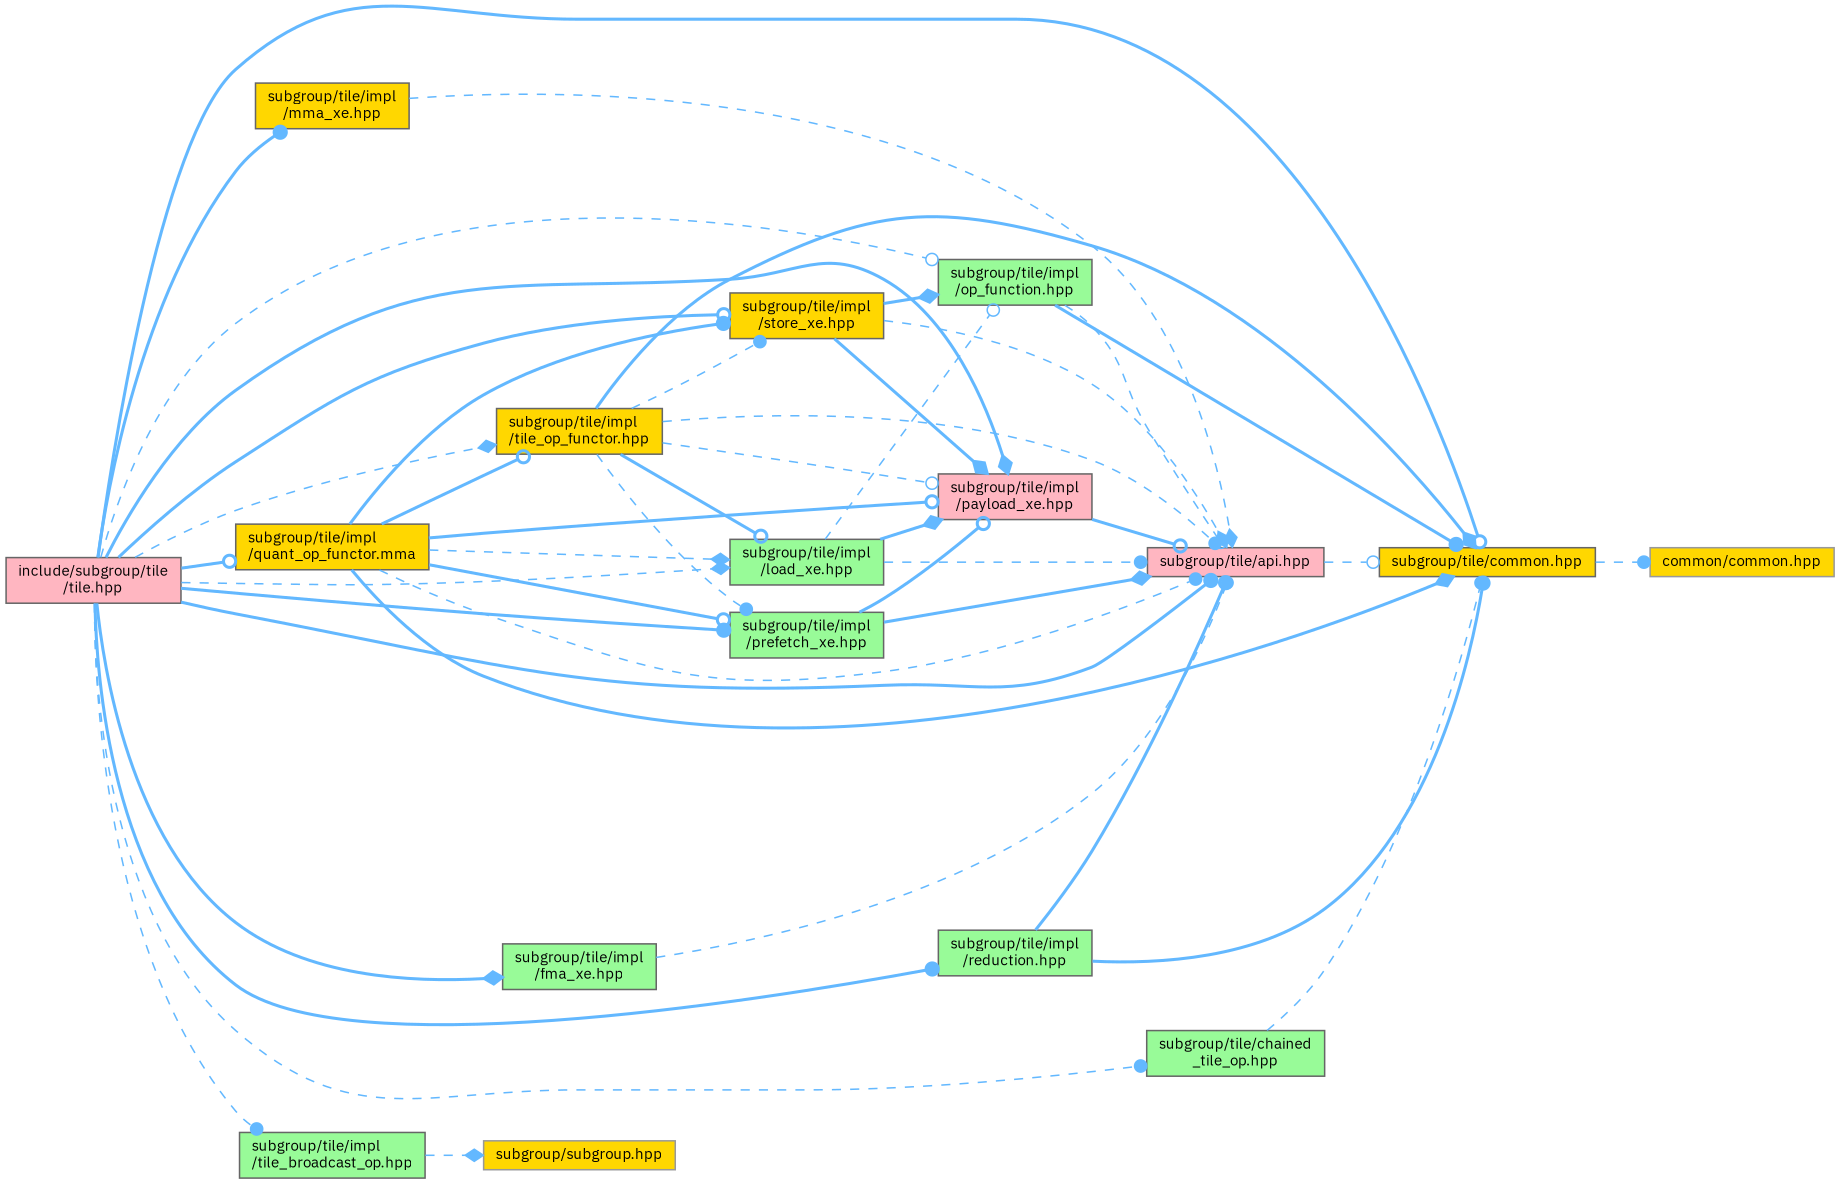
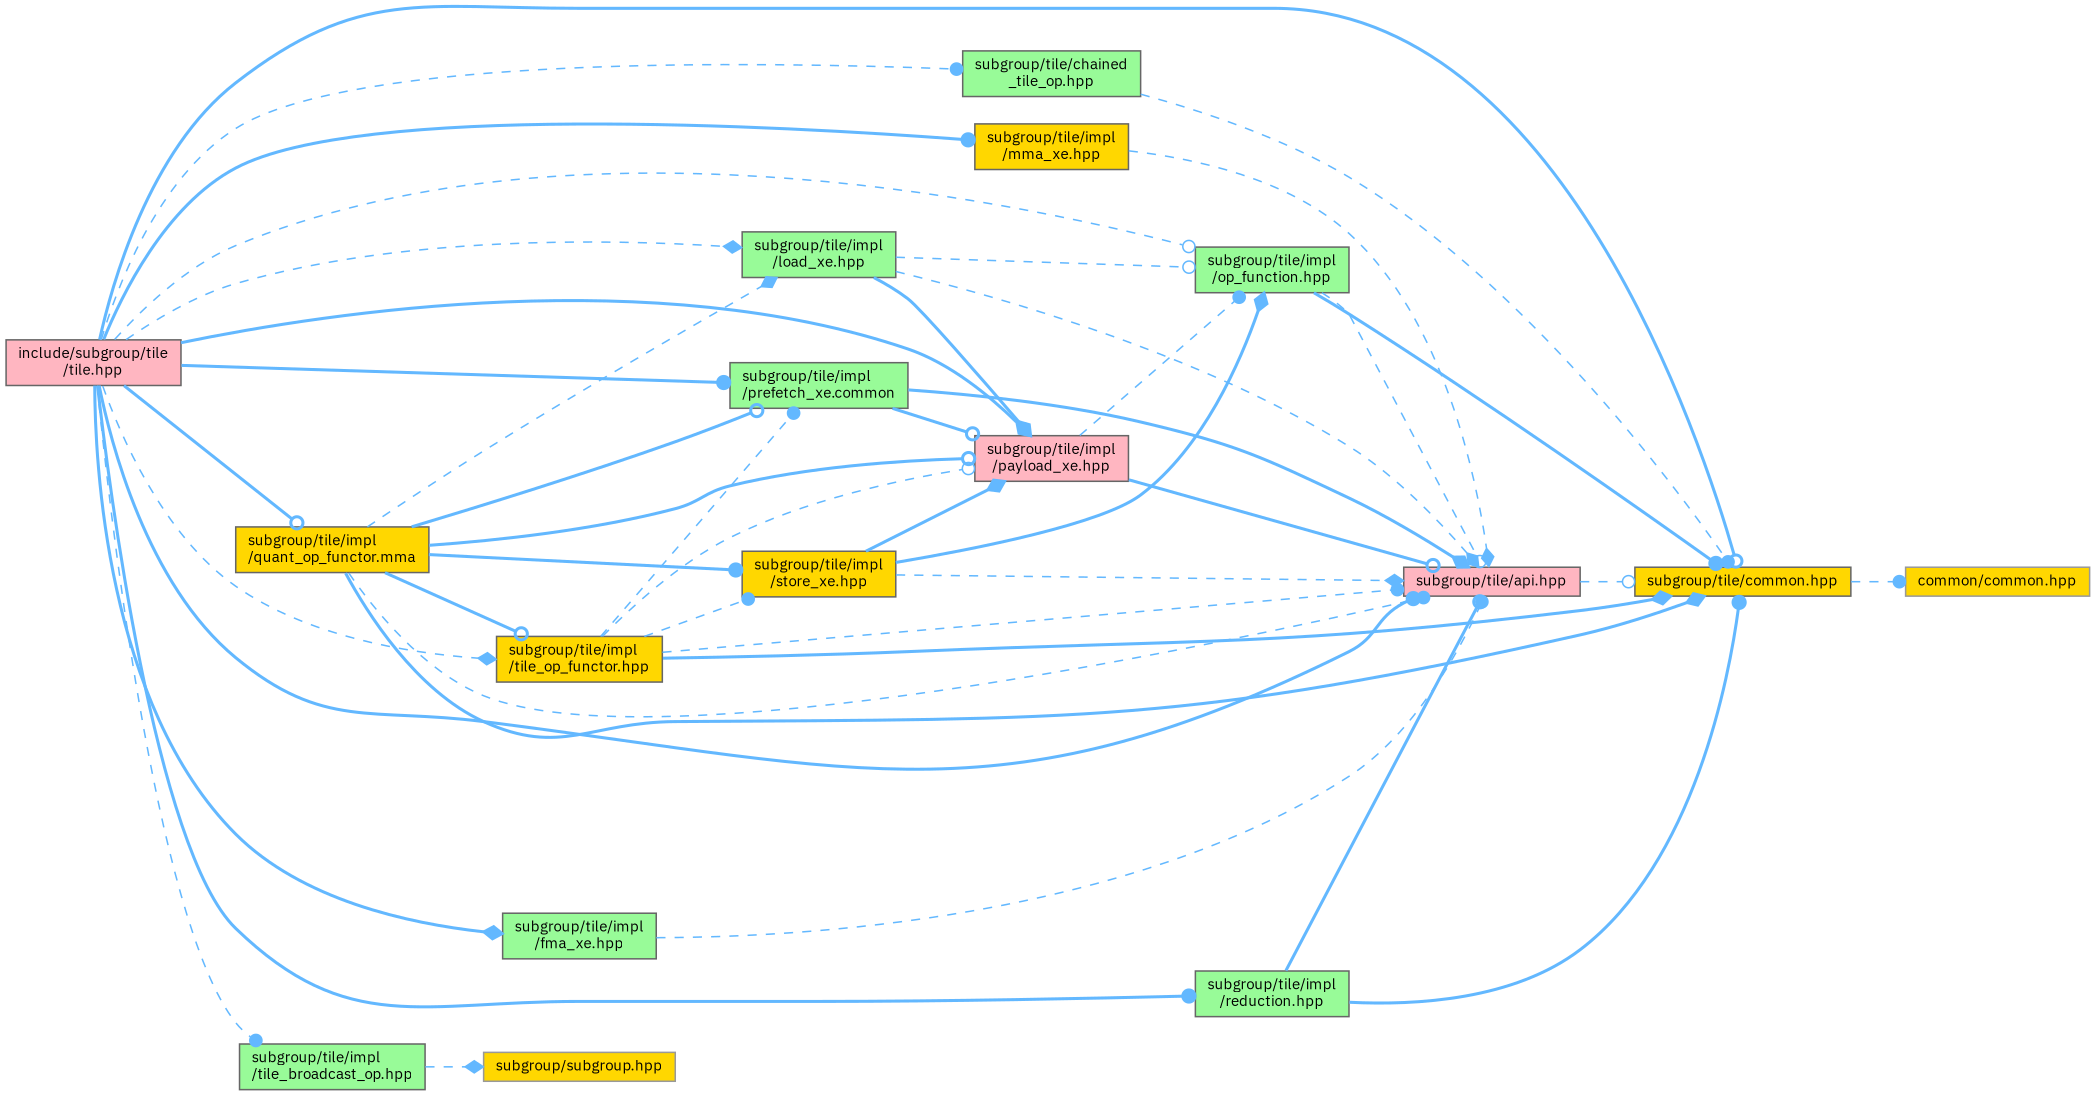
  digraph {
    fontname="IBM Plex Sans"
    rankdir=LR
    node [color=grey40 fillcolor=gold fontname="IBM Plex Sans" fontsize=10 shape=box style=filled]
    edge [arrowhead=dot color=steelblue1 fontname="IBM Plex Sans" fontsize=10 labelfontname=Helvetica labelfontsize=10 style=bold]
    n1 [color=gray40 fillcolor=lightpink fontcolor=black height=0.2 label="include/subgroup/tile\l/tile.hpp" width=0.4]
    n2 [fillcolor=lightpink height=0.2 label="subgroup/tile/api.hpp" width=0.4]
    n3 [height=0.2 label="subgroup/tile/common.hpp" width=0.4]
    n4 [fillcolor=palegreen height=0.2 label="subgroup/tile/chained\l_tile_op.hpp" width=0.4]
    n5 [fillcolor=palegreen height=0.2 label="subgroup/tile/impl\l/fma_xe.hpp" width=0.4]
    n6 [fillcolor=palegreen height=0.2 label="subgroup/tile/impl\l/load_xe.hpp" width=0.4]
    n7 [fillcolor=palegreen height=0.2 label="subgroup/tile/impl\l/op_function.hpp" width=0.4]
    n8 [fillcolor=lightpink height=0.2 label="subgroup/tile/impl\l/payload_xe.hpp" width=0.4]
    n9 [height=0.2 label="subgroup/tile/impl\l/mma_xe.hpp" width=0.4]
-   n10 [fillcolor=palegreen height=0.2 label="subgroup/tile/impl\l/prefetch_xe.hpp" width=0.4]
+   n10 [fillcolor=palegreen height=0.2 label="subgroup/tile/impl\l/prefetch_xe.common" width=0.4]
    n11 [height=0.2 label="subgroup/tile/impl\l/quant_op_functor.mma" width=0.4]
    n12 [height=0.2 label="subgroup/tile/impl\l/store_xe.hpp" width=0.4]
    n13 [height=0.2 label="subgroup/tile/impl\l/tile_op_functor.hpp" width=0.4]
    n14 [fillcolor=palegreen height=0.2 label="subgroup/tile/impl\l/reduction.hpp" width=0.4]
    n15 [fillcolor=palegreen height=0.2 label="subgroup/tile/impl\l/tile_broadcast_op.hpp" width=0.4]
    n16 [color=grey60 height=0.2 label="common/common.hpp" width=0.4]
    n17 [color=grey60 height=0.2 label="subgroup/subgroup.hpp" width=0.4]
    n1 -> n2
    n1 -> n3 [arrowhead=odot]
    n1 -> n4 [style=dashed]
    n1 -> n5 [arrowhead=diamond]
    n1 -> n6 [arrowhead=diamond style=dashed]
    n1 -> n7 [arrowhead=odot style=dashed]
    n1 -> n8 [arrowhead=diamond]
    n1 -> n9
    n1 -> n10
    n1 -> n11 [arrowhead=odot]
-   n1 -> n12 [arrowhead=odot]
    n1 -> n13 [arrowhead=diamond style=dashed]
    n1 -> n14
    n1 -> n15 [style=dashed]
    n2 -> n3 [arrowhead=odot style=dashed]
    n3 -> n16 [style=dashed]
    n4 -> n3 [style=dashed]
    n5 -> n2 [style=dashed]
-   n6 -> n2 [style=dashed]
+   n6 -> n2 [arrowhead=diamond style=dashed]
    n6 -> n7 [arrowhead=odot style=dashed]
    n6 -> n8 [arrowhead=diamond]
    n7 -> n2 [arrowhead=odot style=dashed]
    n7 -> n3
    n8 -> n2 [arrowhead=odot]
+   n8 -> n7 [style=dashed]
    n9 -> n2 [arrowhead=diamond style=dashed]
    n10 -> n2 [arrowhead=diamond]
    n10 -> n8 [arrowhead=odot]
    n11 -> n2 [style=dashed]
    n11 -> n3 [arrowhead=diamond]
    n11 -> n6 [arrowhead=diamond style=dashed]
    n11 -> n8 [arrowhead=odot]
    n11 -> n10 [arrowhead=odot]
    n11 -> n12
    n11 -> n13 [arrowhead=odot]
    n12 -> n2 [arrowhead=diamond style=dashed]
    n12 -> n7 [arrowhead=diamond]
    n12 -> n8 [arrowhead=diamond]
    n13 -> n2 [style=dashed]
    n13 -> n3 [arrowhead=diamond]
-   n13 -> n6 [arrowhead=odot]
    n13 -> n8 [arrowhead=odot style=dashed]
    n13 -> n10 [style=dashed]
    n13 -> n12 [style=dashed]
    n14 -> n2 [arrowhead=odot]
    n14 -> n3
    n15 -> n17 [arrowhead=diamond style=dashed]
  }
